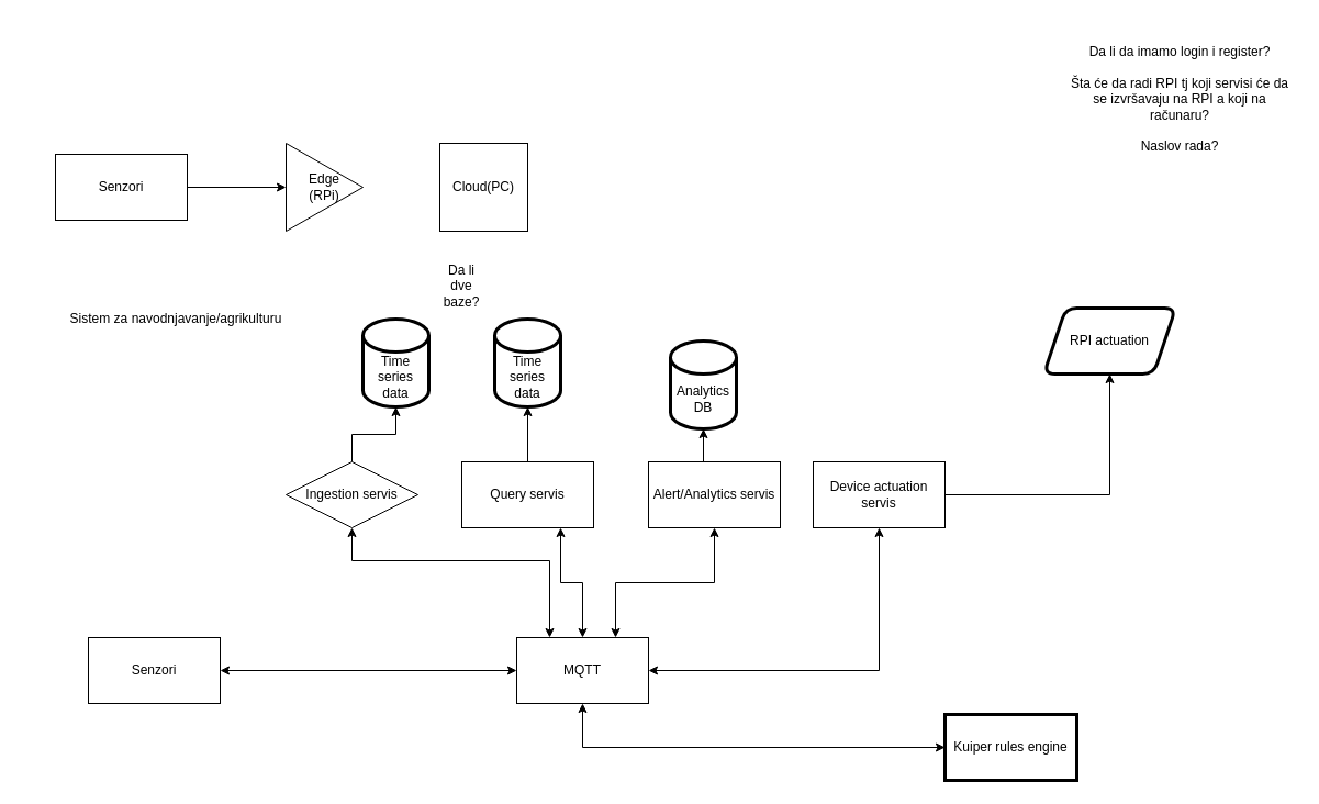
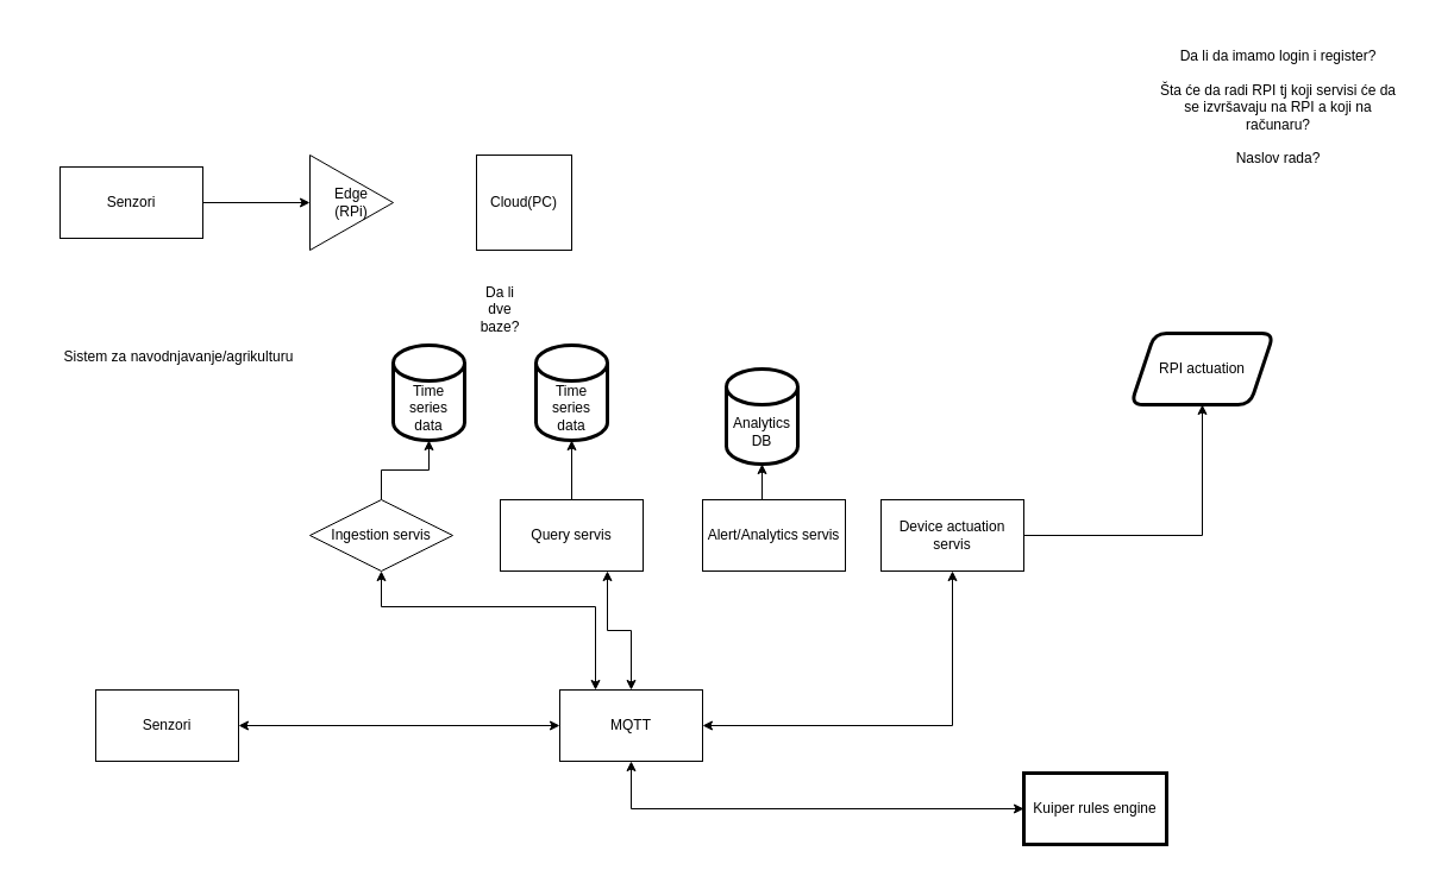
  <mxCell id="0" />
  <mxCell id="1" parent="0" />
  <mxCell id="2" style="edgeStyle=orthogonalEdgeStyle;rounded=0;orthogonalLoop=1;jettySize=auto;html=1;exitX=1;exitY=0.5;exitDx=0;exitDy=0;entryX=0;entryY=0.5;entryDx=0;entryDy=0;" parent="1" source="3" target="4" edge="1"><mxGeometry relative="1" as="geometry" /></mxCell>
  <mxCell id="3" value="Senzori" style="rounded=0;whiteSpace=wrap;html=1;" parent="1" vertex="1"><mxGeometry x="50" y="140" width="120" height="60" as="geometry" /></mxCell>
  <mxCell id="4" value="Edge&lt;br&gt;(RPi)" style="triangle;whiteSpace=wrap;html=1;" parent="1" vertex="1"><mxGeometry x="260" y="130" width="70" height="80" as="geometry" /></mxCell>
  <mxCell id="5" value="Cloud(PC)" style="whiteSpace=wrap;html=1;aspect=fixed;" parent="1" vertex="1"><mxGeometry x="400" y="130" width="80" height="80" as="geometry" /></mxCell>
  <mxCell id="6" value="Da li da imamo login i register?&lt;br&gt;&lt;br&gt;Šta će da radi RPI tj koji servisi će da se izvršavaju na RPI a koji na računaru?&lt;br&gt;&lt;br&gt;Naslov rada?" style="text;html=1;strokeColor=none;fillColor=none;align=center;verticalAlign=middle;whiteSpace=wrap;rounded=0;" parent="1" vertex="1"><mxGeometry x="969" width="210" height="140" as="geometry" y="20" /></mxCell>
  <mxCell id="7" style="edgeStyle=orthogonalEdgeStyle;rounded=0;orthogonalLoop=1;jettySize=auto;html=1;entryX=0;entryY=0.5;entryDx=0;entryDy=0;startArrow=classic;startFill=1;" parent="1" source="8" target="23" edge="1"><mxGeometry relative="1" as="geometry" /></mxCell>
  <mxCell id="8" value="Senzori" style="rounded=0;whiteSpace=wrap;html=1;" parent="1" vertex="1"><mxGeometry x="80" y="580" width="120" height="60" as="geometry" /></mxCell>
  <mxCell id="9" style="edgeStyle=orthogonalEdgeStyle;rounded=0;orthogonalLoop=1;jettySize=auto;html=1;entryX=0.25;entryY=0;entryDx=0;entryDy=0;startArrow=classic;startFill=1;" parent="1" source="11" target="23" edge="1"><mxGeometry relative="1" as="geometry"><Array as="points"><mxPoint x="320" y="510" /><mxPoint x="500" y="510" /></Array></mxGeometry></mxCell>
  <mxCell id="10" style="edgeStyle=orthogonalEdgeStyle;rounded=0;orthogonalLoop=1;jettySize=auto;html=1;" parent="1" source="11" target="24" edge="1"><mxGeometry relative="1" as="geometry" /></mxCell>
  <mxCell id="11" value="Ingestion servis" style="rhombus;whiteSpace=wrap;html=1;" parent="1" vertex="1"><mxGeometry x="260" y="420" width="120" height="60" as="geometry" /></mxCell>
- <mxCell id="12" value="Sistem za navodnjavanje/agrikulturu" style="text;html=1;strokeColor=none;align=center;verticalAlign=middle;whiteSpace=wrap;rounded=1;perimeterSpacing=3;strokeWidth=3;container=1;" parent="1" vertex="1"><mxGeometry x="30" y="280" width="260" height="20" as="geometry"><mxRectangle x="430" y="290" width="230" height="20" as="alternateBounds" /></mxGeometry></mxCell>
+ <mxCell id="12" value="Sistem za navodnjavanje/agrikulturu" style="text;html=1;strokeColor=none;align=center;verticalAlign=middle;whiteSpace=wrap;rounded=1;perimeterSpacing=3;strokeWidth=3;container=1;" parent="1" vertex="1"><mxGeometry x="20" y="290" width="260" height="20" as="geometry"><mxRectangle x="430" y="290" width="230" height="20" as="alternateBounds" /></mxGeometry></mxCell>
  <mxCell id="13" style="edgeStyle=orthogonalEdgeStyle;rounded=0;orthogonalLoop=1;jettySize=auto;html=1;exitX=0.75;exitY=1;exitDx=0;exitDy=0;startArrow=classic;startFill=1;" parent="1" source="15" target="23" edge="1"><mxGeometry relative="1" as="geometry" /></mxCell>
  <mxCell id="14" style="edgeStyle=orthogonalEdgeStyle;rounded=0;orthogonalLoop=1;jettySize=auto;html=1;entryX=0.5;entryY=1;entryDx=0;entryDy=0;entryPerimeter=0;" parent="1" source="15" target="29" edge="1"><mxGeometry relative="1" as="geometry" /></mxCell>
  <mxCell id="15" value="Query servis" style="rounded=0;whiteSpace=wrap;html=1;" parent="1" vertex="1"><mxGeometry x="420" y="420" width="120" height="60" as="geometry" /></mxCell>
- <mxCell id="16" style="edgeStyle=orthogonalEdgeStyle;rounded=0;orthogonalLoop=1;jettySize=auto;html=1;exitX=0.5;exitY=1;exitDx=0;exitDy=0;entryX=0.75;entryY=0;entryDx=0;entryDy=0;startArrow=classic;startFill=1;" parent="1" source="18" target="23" edge="1"><mxGeometry relative="1" as="geometry" /></mxCell>
  <mxCell id="17" style="edgeStyle=orthogonalEdgeStyle;rounded=0;orthogonalLoop=1;jettySize=auto;html=1;exitX=0.5;exitY=0;exitDx=0;exitDy=0;entryX=0.5;entryY=1;entryDx=0;entryDy=0;entryPerimeter=0;" parent="1" source="18" target="27" edge="1"><mxGeometry relative="1" as="geometry" /></mxCell>
  <mxCell id="18" value="Alert/Analytics servis" style="rounded=0;whiteSpace=wrap;html=1;" parent="1" vertex="1"><mxGeometry x="590" y="420" width="120" height="60" as="geometry" /></mxCell>
  <mxCell id="19" style="edgeStyle=orthogonalEdgeStyle;rounded=0;orthogonalLoop=1;jettySize=auto;html=1;exitX=0.5;exitY=1;exitDx=0;exitDy=0;entryX=1;entryY=0.5;entryDx=0;entryDy=0;startArrow=classic;startFill=1;" parent="1" source="21" target="23" edge="1"><mxGeometry relative="1" as="geometry" /></mxCell>
  <mxCell id="20" style="edgeStyle=orthogonalEdgeStyle;rounded=0;orthogonalLoop=1;jettySize=auto;html=1;exitX=1;exitY=0.5;exitDx=0;exitDy=0;entryX=0.5;entryY=1;entryDx=0;entryDy=0;" parent="1" source="21" target="25" edge="1"><mxGeometry relative="1" as="geometry"><mxPoint x="1010" y="345" as="targetPoint" /></mxGeometry></mxCell>
  <mxCell id="21" value="Device actuation servis" style="rounded=0;whiteSpace=wrap;html=1;" parent="1" vertex="1"><mxGeometry x="740" y="420" width="120" height="60" as="geometry" /></mxCell>
  <mxCell id="22" style="edgeStyle=orthogonalEdgeStyle;rounded=0;orthogonalLoop=1;jettySize=auto;html=1;exitX=0.5;exitY=1;exitDx=0;exitDy=0;entryX=0;entryY=0.5;entryDx=0;entryDy=0;startArrow=classic;startFill=1;" parent="1" source="23" target="28" edge="1"><mxGeometry relative="1" as="geometry" /></mxCell>
  <mxCell id="23" value="MQTT" style="rounded=0;whiteSpace=wrap;html=1;" parent="1" vertex="1"><mxGeometry x="470" y="580" width="120" height="60" as="geometry" /></mxCell>
  <mxCell id="24" value="Time series data" style="shape=cylinder3;whiteSpace=wrap;html=1;boundedLbl=1;backgroundOutline=1;size=15;rounded=1;strokeWidth=3;fillColor=none;" parent="1" vertex="1"><mxGeometry x="330" y="290" width="60" height="80" as="geometry" /></mxCell>
  <mxCell id="25" value="&lt;span&gt;RPI actuation&lt;/span&gt;" style="shape=parallelogram;perimeter=parallelogramPerimeter;whiteSpace=wrap;html=1;fixedSize=1;rounded=1;strokeWidth=3;fillColor=none;" parent="1" vertex="1"><mxGeometry x="950" y="280" width="120" height="60" as="geometry" /></mxCell>
  <mxCell id="26" value="Da li dve baze?" style="text;html=1;strokeColor=none;fillColor=none;align=center;verticalAlign=middle;whiteSpace=wrap;rounded=0;" parent="1" vertex="1"><mxGeometry x="400" y="250" width="40" height="20" as="geometry" /></mxCell>
  <mxCell id="27" value="Analytics DB" style="shape=cylinder3;whiteSpace=wrap;html=1;boundedLbl=1;backgroundOutline=1;size=15;rounded=1;strokeWidth=3;fillColor=none;" parent="1" vertex="1"><mxGeometry x="610" y="310" width="60" height="80" as="geometry" /></mxCell>
  <mxCell id="28" value="Kuiper rules engine" style="rounded=0;whiteSpace=wrap;html=1;strokeWidth=3;fillColor=none;" parent="1" vertex="1"><mxGeometry x="860" y="650" width="120" height="60" as="geometry" /></mxCell>
  <mxCell id="29" value="Time series data" style="shape=cylinder3;whiteSpace=wrap;html=1;boundedLbl=1;backgroundOutline=1;size=15;rounded=1;strokeWidth=3;fillColor=none;" vertex="1" parent="1"><mxGeometry x="450" y="290" width="60" height="80" as="geometry" /></mxCell>
